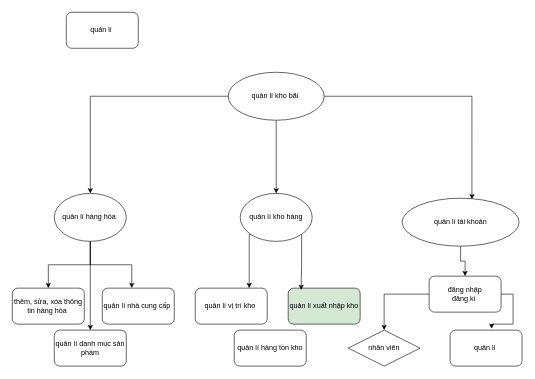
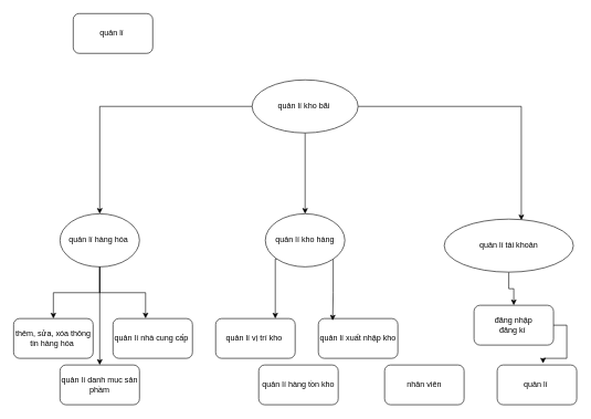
  <mxCell id="0" />
  <mxCell id="1" parent="0" />
  <mxCell id="2" style="edgeStyle=orthogonalEdgeStyle;rounded=0;orthogonalLoop=1;jettySize=auto;html=1;entryX=0.5;entryY=0;entryDx=0;entryDy=0;" edge="1" parent="1" source="4" target="5"><mxGeometry relative="1" as="geometry" /></mxCell>
  <mxCell id="3" style="edgeStyle=orthogonalEdgeStyle;rounded=0;orthogonalLoop=1;jettySize=auto;html=1;" edge="1" parent="1" source="4" target="6"><mxGeometry relative="1" as="geometry" /></mxCell>
  <mxCell id="4" value="quản lí hàng hóa&amp;nbsp;" style="ellipse;whiteSpace=wrap;html=1;" vertex="1" parent="1"><mxGeometry x="90" y="322" width="120" height="80" as="geometry" /></mxCell>
  <mxCell id="5" value="thêm, sửa, xóa thông tin hàng hóa&amp;nbsp;" style="rounded=1;whiteSpace=wrap;html=1;" vertex="1" parent="1"><mxGeometry y="480" width="120" height="60" as="geometry" x="20" /></mxCell>
  <mxCell id="6" value="quản lí danh muc sản phầm" style="rounded=1;whiteSpace=wrap;html=1;" vertex="1" parent="1"><mxGeometry x="90" y="550" width="120" height="60" as="geometry" /></mxCell>
  <mxCell id="7" value="quản lí nhà cung cấp&amp;nbsp;" style="rounded=1;whiteSpace=wrap;html=1;" vertex="1" parent="1"><mxGeometry x="170" y="480" width="120" height="60" as="geometry" /></mxCell>
  <mxCell id="8" value="quản lí vị trí kho&amp;nbsp;" style="rounded=1;whiteSpace=wrap;html=1;" vertex="1" parent="1"><mxGeometry x="325" y="480" width="120" height="60" as="geometry" /></mxCell>
  <mxCell id="9" style="edgeStyle=orthogonalEdgeStyle;rounded=0;orthogonalLoop=1;jettySize=auto;html=1;exitX=0;exitY=1;exitDx=0;exitDy=0;entryX=0.75;entryY=0;entryDx=0;entryDy=0;" edge="1" parent="1" source="10" target="8"><mxGeometry relative="1" as="geometry"><Array as="points"><mxPoint x="415" y="390" /></Array></mxGeometry></mxCell>
  <mxCell id="10" value="quản lí kho hàng" style="ellipse;whiteSpace=wrap;html=1;" vertex="1" parent="1"><mxGeometry x="400" y="322" width="120" height="80" as="geometry" /></mxCell>
  <mxCell id="11" value="quản lí hàng tồn kho" style="rounded=1;whiteSpace=wrap;html=1;" vertex="1" parent="1"><mxGeometry x="390" y="550" width="120" height="60" as="geometry" /></mxCell>
- <mxCell id="12" value="quản lí xuất nhập kho" style="rounded=1;whiteSpace=wrap;html=1;fillColor=#d5e8d4;" vertex="1" parent="1"><mxGeometry x="480" y="480" width="120" height="60" as="geometry" /></mxCell>
+ <mxCell id="12" value="quản lí xuất nhập kho" style="rounded=1;whiteSpace=wrap;html=1;" vertex="1" parent="1"><mxGeometry x="480" y="480" width="120" height="60" as="geometry" /></mxCell>
  <mxCell id="13" style="edgeStyle=orthogonalEdgeStyle;rounded=0;orthogonalLoop=1;jettySize=auto;html=1;entryX=0.5;entryY=0;entryDx=0;entryDy=0;" edge="1" parent="1" source="16" target="4"><mxGeometry relative="1" as="geometry" /></mxCell>
  <mxCell id="14" style="edgeStyle=orthogonalEdgeStyle;rounded=0;orthogonalLoop=1;jettySize=auto;html=1;exitX=0.5;exitY=1;exitDx=0;exitDy=0;entryX=0.5;entryY=0;entryDx=0;entryDy=0;" edge="1" parent="1" source="16" target="10"><mxGeometry relative="1" as="geometry" /></mxCell>
  <mxCell id="15" style="edgeStyle=orthogonalEdgeStyle;rounded=0;orthogonalLoop=1;jettySize=auto;html=1;exitX=1;exitY=0.5;exitDx=0;exitDy=0;entryX=0.597;entryY=0.022;entryDx=0;entryDy=0;entryPerimeter=0;" edge="1" parent="1" source="16" target="21"><mxGeometry relative="1" as="geometry"><mxPoint x="740" y="320" as="targetPoint" /></mxGeometry></mxCell>
  <mxCell id="16" value="quản lí kho bãi&amp;nbsp;" style="ellipse;whiteSpace=wrap;html=1;" vertex="1" parent="1"><mxGeometry x="380" y="120" width="160" height="80" as="geometry" /></mxCell>
  <mxCell id="17" style="edgeStyle=orthogonalEdgeStyle;rounded=0;orthogonalLoop=1;jettySize=auto;html=1;entryX=0.41;entryY=-0.003;entryDx=0;entryDy=0;entryPerimeter=0;" edge="1" parent="1" source="4" target="7"><mxGeometry relative="1" as="geometry" /></mxCell>
- <mxCell id="18" style="edgeStyle=orthogonalEdgeStyle;rounded=0;orthogonalLoop=1;jettySize=auto;html=1;exitX=0;exitY=0.5;exitDx=0;exitDy=0;entryX=0.5;entryY=0;entryDx=0;entryDy=0;" edge="1" parent="1" source="19" target="22"><mxGeometry relative="1" as="geometry" /></mxCell>
  <mxCell id="19" value="đăng nhập&lt;div&gt;đăng kí&amp;nbsp;&lt;/div&gt;" style="rounded=1;whiteSpace=wrap;html=1;" vertex="1" parent="1"><mxGeometry x="715" y="460" width="120" height="60" as="geometry" /></mxCell>
  <mxCell id="20" style="edgeStyle=orthogonalEdgeStyle;rounded=0;orthogonalLoop=1;jettySize=auto;html=1;exitX=0.5;exitY=1;exitDx=0;exitDy=0;entryX=0.5;entryY=0;entryDx=0;entryDy=0;" edge="1" parent="1" source="21" target="19"><mxGeometry relative="1" as="geometry" /></mxCell>
  <mxCell id="21" value="quản lí tài khoản" style="ellipse;whiteSpace=wrap;html=1;" vertex="1" parent="1"><mxGeometry x="670" y="330" width="195" height="80" as="geometry" /></mxCell>
- <mxCell id="22" value="nhân viên" style="rhombus;whiteSpace=wrap;html=1;" vertex="1" parent="1"><mxGeometry x="580" y="550" width="120" height="60" as="geometry" /></mxCell>
+ <mxCell id="22" value="nhân viên" style="rounded=1;whiteSpace=wrap;html=1;" vertex="1" parent="1"><mxGeometry x="580" y="550" width="120" height="60" as="geometry" /></mxCell>
  <mxCell id="23" value="quản lí&amp;nbsp;" style="rounded=1;whiteSpace=wrap;html=1;" vertex="1" parent="1"><mxGeometry x="110" y="20" width="120" height="60" as="geometry" /></mxCell>
  <mxCell id="24" value="quản lí&amp;nbsp;" style="rounded=1;whiteSpace=wrap;html=1;" vertex="1" parent="1"><mxGeometry x="750" y="550" width="120" height="60" as="geometry" /></mxCell>
  <mxCell id="25" style="edgeStyle=orthogonalEdgeStyle;rounded=0;orthogonalLoop=1;jettySize=auto;html=1;exitX=1;exitY=1;exitDx=0;exitDy=0;entryX=0.18;entryY=0.05;entryDx=0;entryDy=0;entryPerimeter=0;" edge="1" parent="1" source="10" target="12"><mxGeometry relative="1" as="geometry" /></mxCell>
  <mxCell id="26" style="edgeStyle=orthogonalEdgeStyle;rounded=0;orthogonalLoop=1;jettySize=auto;html=1;exitX=1;exitY=0.5;exitDx=0;exitDy=0;entryX=0.577;entryY=-0.037;entryDx=0;entryDy=0;entryPerimeter=0;" edge="1" parent="1" source="19" target="24"><mxGeometry relative="1" as="geometry" /></mxCell>
